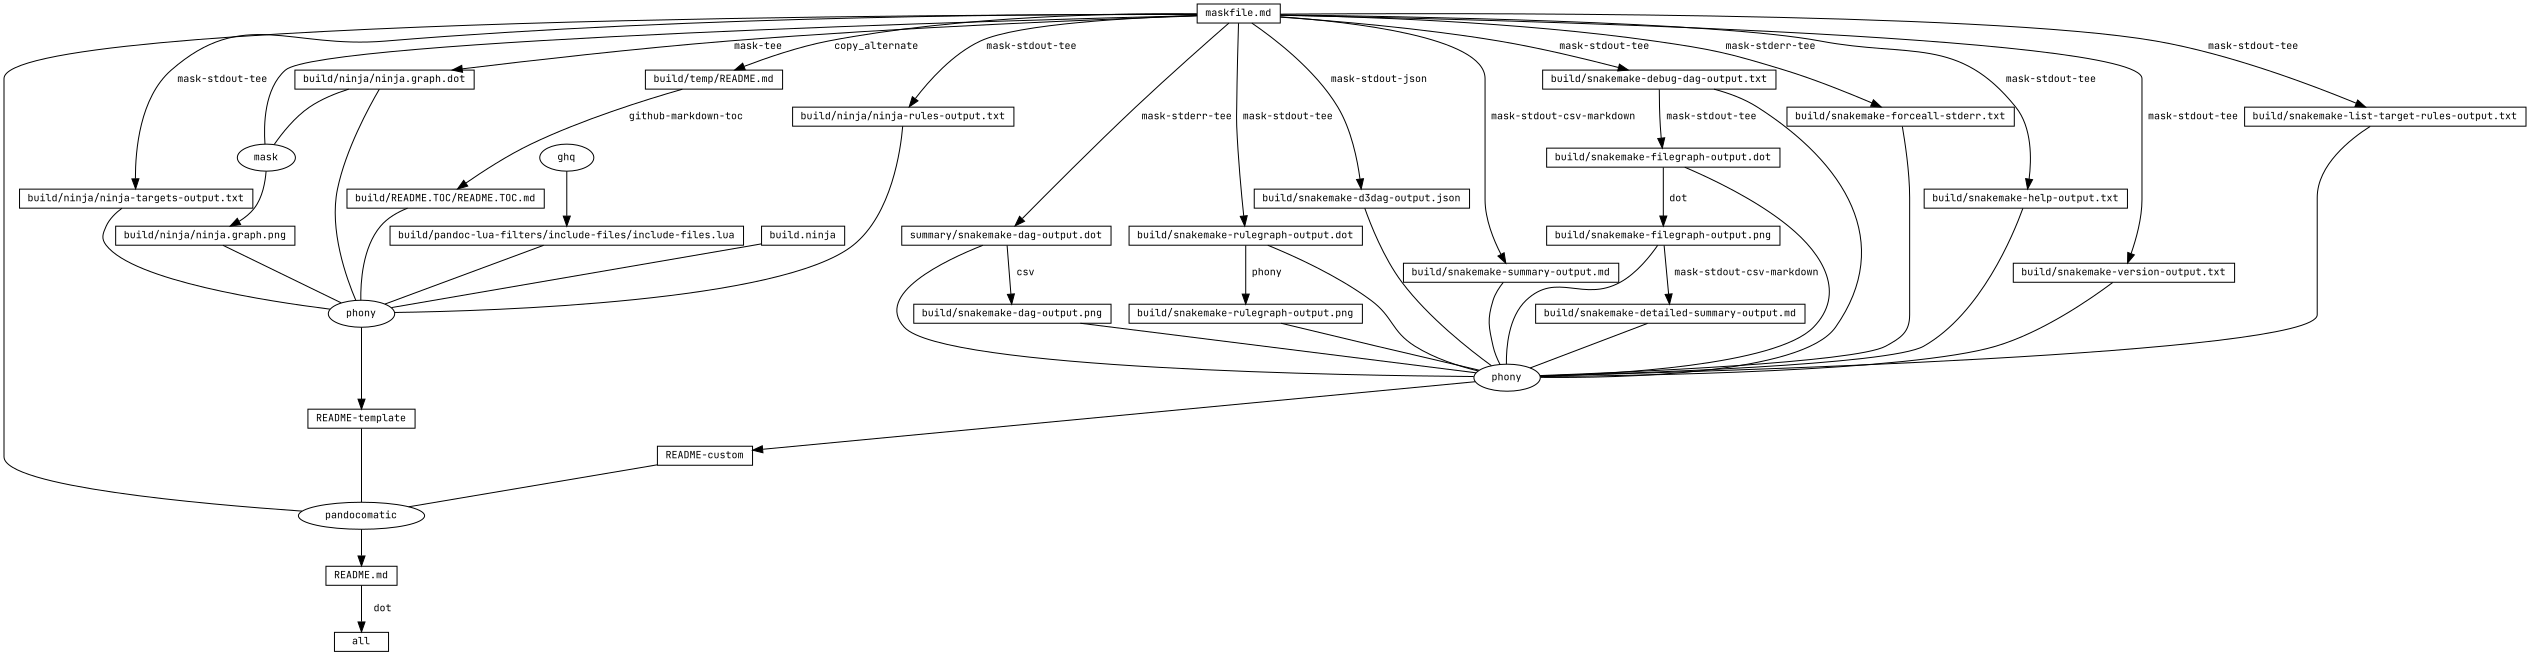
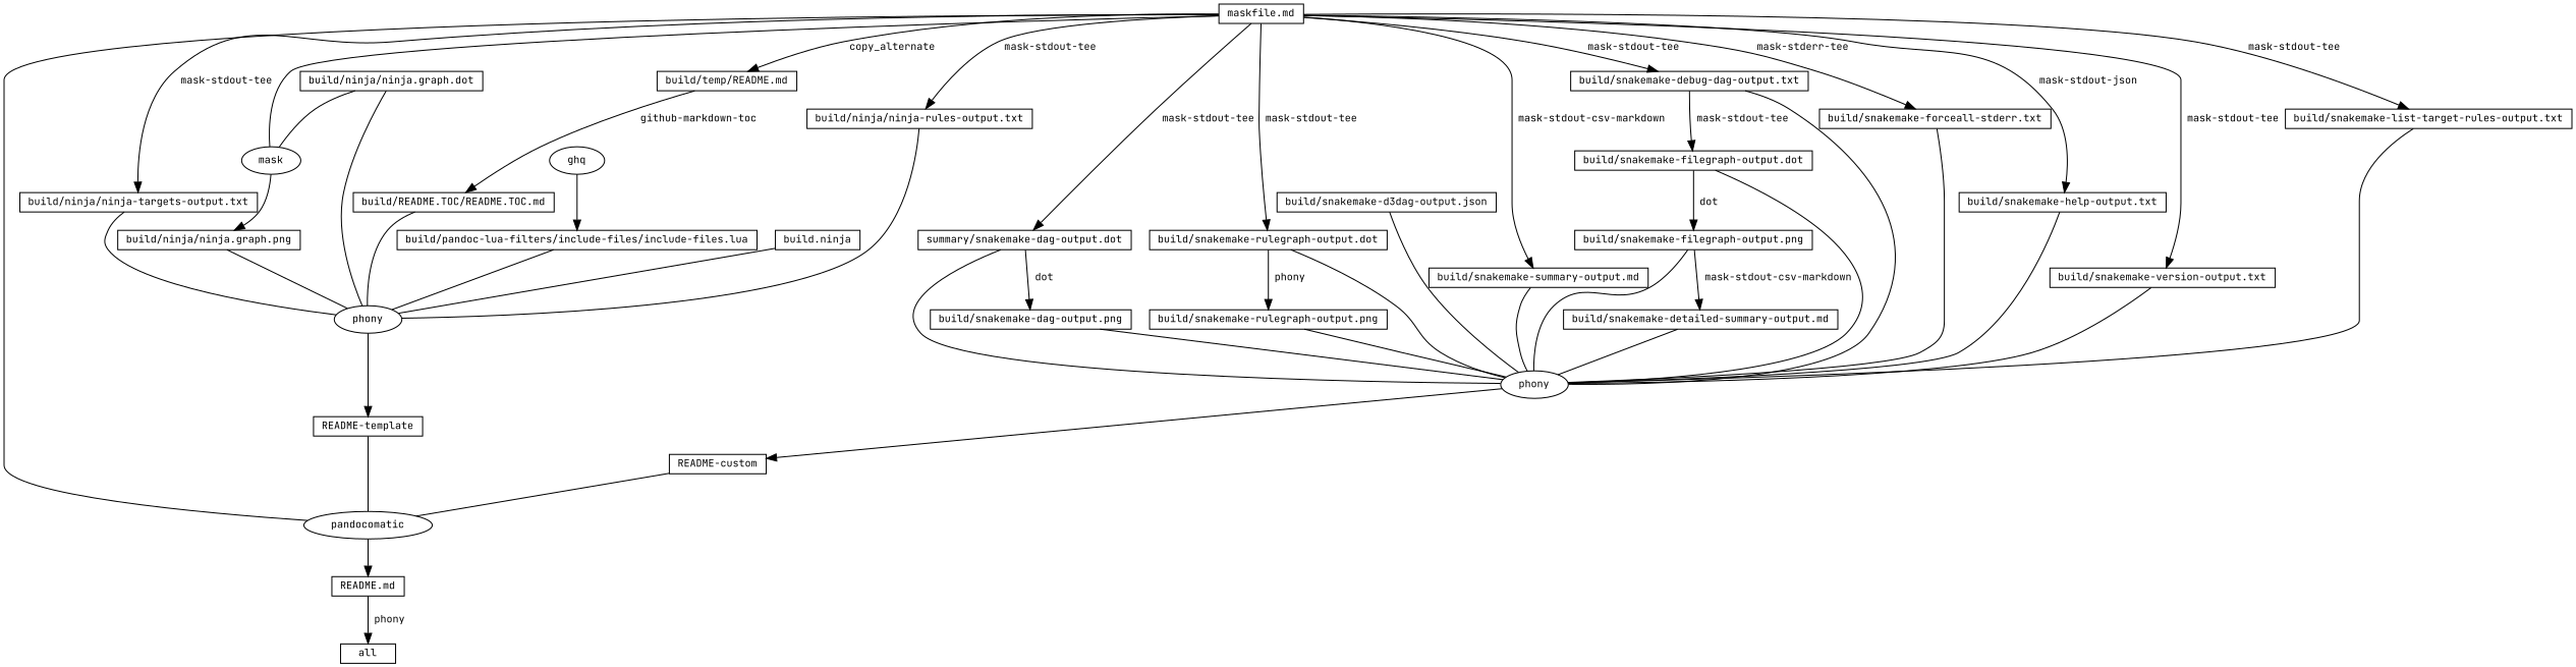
  digraph {
    fontname="JetBrains Mono"
    rankdir=TB
    node [fontname="JetBrains Mono" fontsize=10 shape=box]
    edge [fontname="JetBrains Mono" fontsize=10 arrowhead=none]
    n1 [height=0.25 label=all]
    n2 [height=0.25 label="README.md"]
    n3 [height=0.25 label=pandocomatic shape=ellipse]
    n4 [height=0.25 label="maskfile.md"]
    n5 [height=0.25 label="build/ninja/ninja-rules-output.txt"]
    n6 [height=0.25 label="build/ninja/ninja-targets-output.txt"]
    n7 [height=0.25 label="build/ninja/ninja.graph.dot"]
    n8 [height=0.25 label=mask shape=ellipse]
    n9 [height=0.25 label="build/temp/README.md"]
    n10 [height=0.25 label="build/snakemake-version-output.txt"]
    n11 [height=0.25 label="build/snakemake-list-target-rules-output.txt"]
    n12 [height=0.25 label="summary/snakemake-dag-output.dot"]
    n13 [height=0.25 label="build/snakemake-rulegraph-output.dot"]
    n14 [height=0.25 label="build/snakemake-d3dag-output.json"]
    n15 [height=0.25 label="build/snakemake-summary-output.md"]
    n16 [height=0.25 label="build/snakemake-debug-dag-output.txt"]
    n17 [height=0.25 label="build/snakemake-forceall-stderr.txt"]
    n18 [height=0.25 label="build/snakemake-help-output.txt"]
    n19 [height=0.25 label=phony shape=ellipse]
    n20 [height=0.25 label="build/ninja/ninja.graph.png"]
    n21 [height=0.25 label="build/README.TOC/README.TOC.md"]
    n22 [height=0.25 label=phony shape=ellipse]
    n23 [height=0.25 label="build/snakemake-dag-output.png"]
    n24 [height=0.25 label="build/snakemake-rulegraph-output.png"]
    n25 [height=0.25 label="build/snakemake-filegraph-output.dot"]
    n26 [height=0.25 label="build/snakemake-filegraph-output.png"]
    n27 [height=0.25 label="build/snakemake-detailed-summary-output.md"]
    n28 [height=0.25 label="README-template"]
    n29 [height=0.25 label="README-custom"]
    n30 [height=0.25 label="build/pandoc-lua-filters/include-files/include-files.lua"]
    n31 [height=0.25 label="build.ninja"]
    n32 [height=0.25 label=ghq shape=ellipse]
-   n2 -> n1 [label=" dot" arrowhead=""]
+   n2 -> n1 [label=" phony" arrowhead=""]
    n3 -> n2 [arrowhead=""]
    n4 -> n3
    n4 -> n5 [label=" mask-stdout-tee" arrowhead=""]
    n4 -> n6 [label=" mask-stdout-tee" arrowhead=""]
-   n4 -> n7 [label=" mask-tee" arrowhead=""]
    n4 -> n8
    n4 -> n9 [label=" copy_alternate" arrowhead=""]
    n4 -> n10 [label=" mask-stdout-tee" arrowhead=""]
    n4 -> n11 [label=" mask-stdout-tee" arrowhead=""]
-   n4 -> n12 [label=" mask-stderr-tee" arrowhead=""]
+   n4 -> n12 [label=" mask-stdout-tee" arrowhead=""]
    n4 -> n13 [label=" mask-stdout-tee" arrowhead=""]
-   n4 -> n14 [label=" mask-stdout-json" arrowhead=""]
    n4 -> n15 [label=" mask-stdout-csv-markdown" arrowhead=""]
    n4 -> n16 [label=" mask-stdout-tee" arrowhead=""]
    n4 -> n17 [label=" mask-stderr-tee" arrowhead=""]
-   n4 -> n18 [label=" mask-stdout-tee" arrowhead=""]
+   n4 -> n18 [label=" mask-stdout-json" arrowhead=""]
    n5 -> n19
    n6 -> n19
    n7 -> n8
    n7 -> n19
    n8 -> n20 [arrowhead=""]
    n9 -> n21 [label=" github-markdown-toc" arrowhead=""]
    n10 -> n22
    n11 -> n22
    n12 -> n22
-   n12 -> n23 [label=" csv" arrowhead=""]
+   n12 -> n23 [label=" dot" arrowhead=""]
    n13 -> n22
    n13 -> n24 [label=" phony" arrowhead=""]
    n14 -> n22
    n15 -> n22
    n16 -> n22
    n16 -> n25 [label=" mask-stdout-tee" arrowhead=""]
    n17 -> n22
    n18 -> n22
    n19 -> n28 [arrowhead=""]
    n20 -> n19
    n21 -> n19
    n22 -> n29 [arrowhead=""]
    n23 -> n22
    n24 -> n22
    n25 -> n22
    n25 -> n26 [label=" dot" arrowhead=""]
    n26 -> n22
    n26 -> n27 [label=" mask-stdout-csv-markdown" arrowhead=""]
    n27 -> n22
    n28 -> n3
    n29 -> n3
    n30 -> n19
    n31 -> n19
    n32 -> n30 [arrowhead=""]
  }
